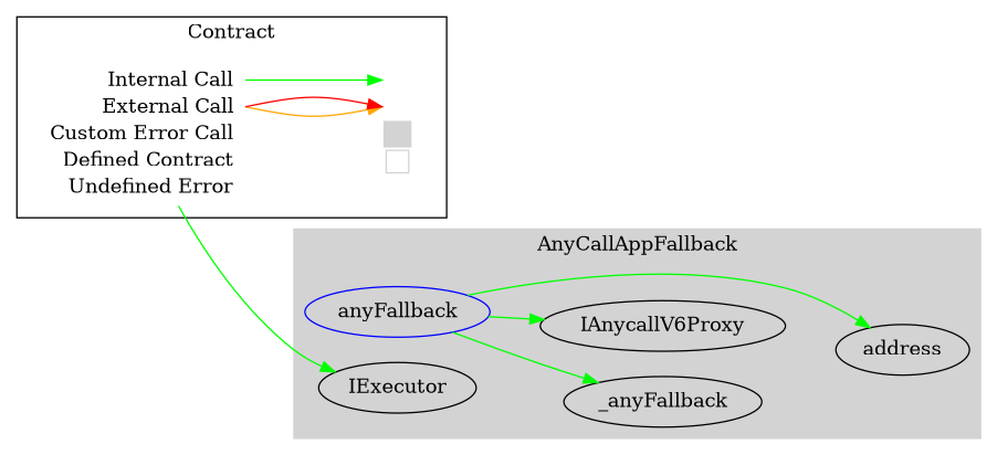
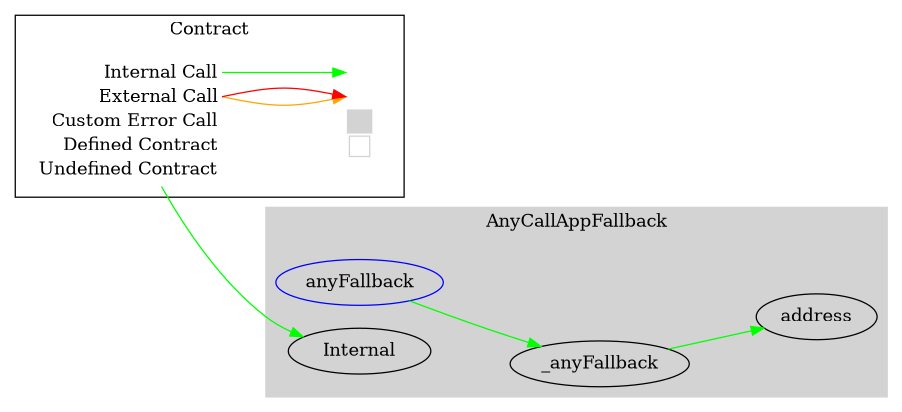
  digraph {
    compound=true
    rankdir=LR
    edge [color=green]
    n1 [label=_anyFallback]
    n2 [color=blue label=anyFallback]
-   n3 [label=IExecutor]
-   n4 [label=IAnycallV6Proxy]
+   n3 [label=Internal]
    n5 [label=address]
-   n6 [label=<<table border="0" cellpadding="2" cellspacing="0" cellborder="0">   <tr><td align="right" port="i1">Internal Call</td></tr>   <tr><td align="right" port="i2">External Call</td></tr>   <tr><td align="right" port="i2">Custom Error Call</td></tr>   <tr><td align="right" port="i3">Defined Contract</td></tr>   <tr><td align="right" port="i4">Undefined Error</td></tr>   </table>> shape=plaintext]
+   n6 [label=<<table border="0" cellpadding="2" cellspacing="0" cellborder="0">   <tr><td align="right" port="i1">Internal Call</td></tr>   <tr><td align="right" port="i2">External Call</td></tr>   <tr><td align="right" port="i2">Custom Error Call</td></tr>   <tr><td align="right" port="i3">Defined Contract</td></tr>   <tr><td align="right" port="i4">Undefined Contract</td></tr>   </table>> shape=plaintext]
    n7 [label=<<table border="0" cellpadding="2" cellspacing="0" cellborder="0">   <tr><td port="i1">&nbsp;&nbsp;&nbsp;</td></tr>   <tr><td port="i2">&nbsp;&nbsp;&nbsp;</td></tr>   <tr><td port="i3" bgcolor="lightgray">&nbsp;&nbsp;&nbsp;</td></tr>   <tr><td port="i4">     <table border="1" cellborder="0" cellspacing="0" cellpadding="7" color="lightgray">       <tr>        <td></td>       </tr>      </table>   </td></tr>   </table>> shape=plaintext]
    subgraph cluster_1 {
      bgcolor=lightgray
      color=lightgray
      label=AnyCallAppFallback
      style=filled
      n1
      n2
      n3
-     n4
      n5
    }
    subgraph cluster_2 {
      label=Contract
      n6
      n7
    }
    n2 -> n1
-   n2 -> n4
-   n2 -> n5
+   n1 -> n5
    n6 -> n3
    n6 -> n7 [headport="i1:w" tailport="i1:e"]
    n6 -> n7 [color=orange headport="i2:w" tailport="i2:e"]
    n6 -> n7 [color=red headport="i2:w" tailport="i2:e"]
  }
